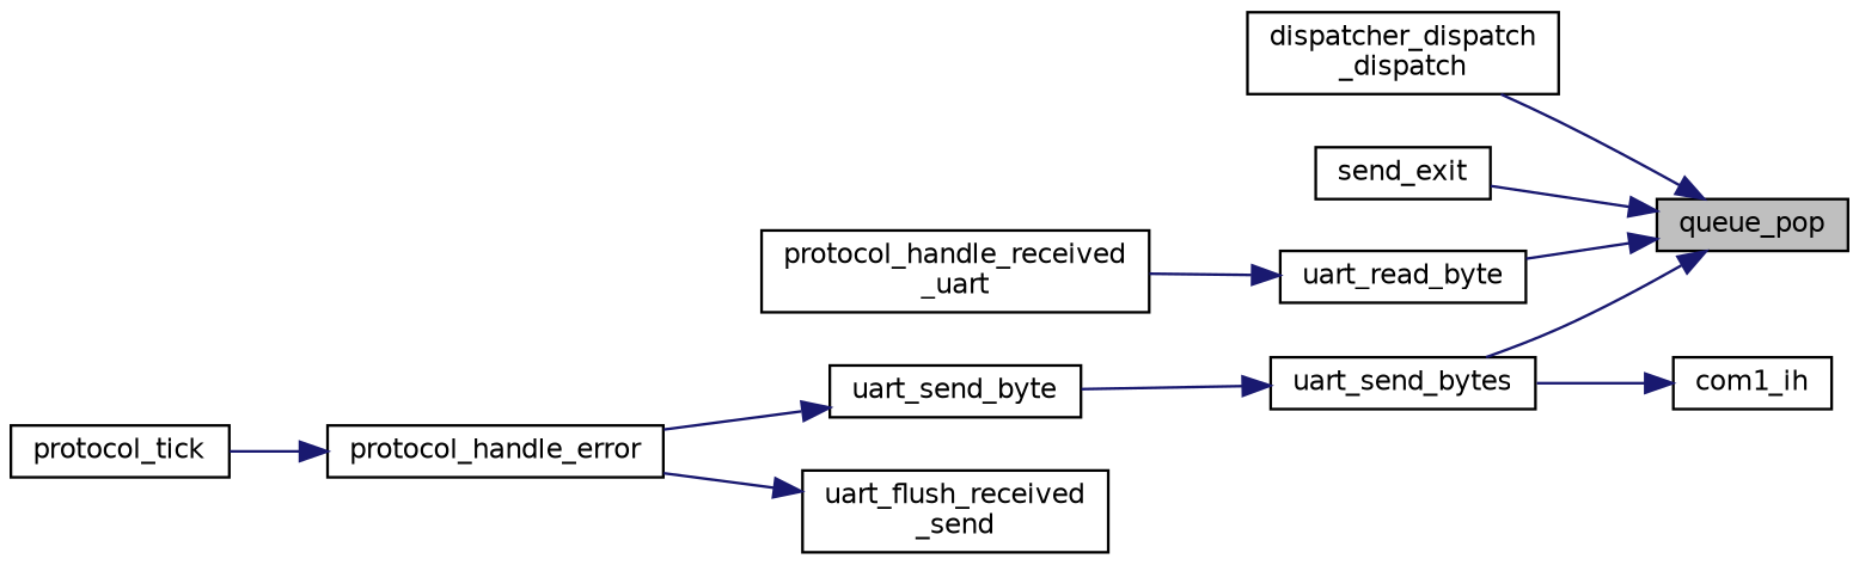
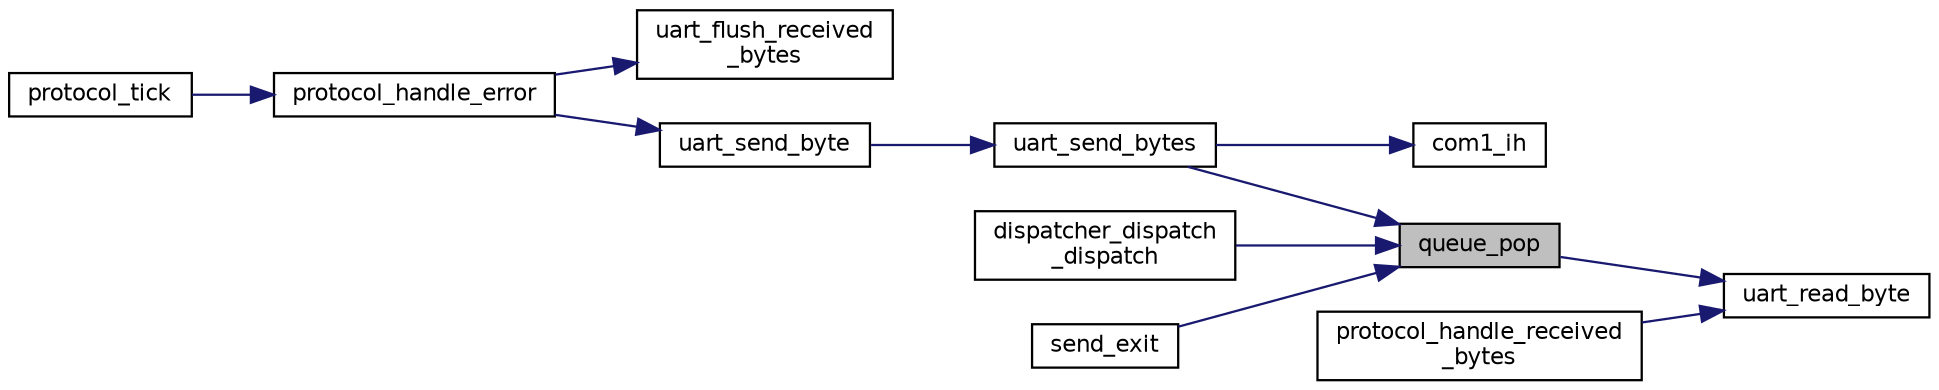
  digraph {
    rankdir=RL
    node [color=black fillcolor=white fontname=Helvetica fontsize=10 shape=record style=filled]
    edge [color=midnightblue dir=back fontname=Helvetica fontsize=10 labelfontname=Helvetica labelfontsize=10 style=solid]
    n1 [fillcolor=grey75 fontcolor=black height=0.2 label=queue_pop width=0.4]
    n2 [height=0.2 label="dispatcher_dispatch\l_dispatch" width=0.4]
    n3 [height=0.2 label=send_exit width=0.4]
    n4 [height=0.2 label=uart_read_byte width=0.4]
    n5 [height=0.2 label=uart_send_bytes width=0.4]
-   n6 [height=0.2 label="uart_flush_received\l_send" width=0.4]
+   n6 [height=0.2 label="uart_flush_received\l_bytes" width=0.4]
    n7 [height=0.2 label=protocol_handle_error width=0.4]
-   n8 [height=0.2 label="protocol_handle_received\l_uart" width=0.4]
+   n8 [height=0.2 label="protocol_handle_received\l_bytes" width=0.4]
    n9 [height=0.2 label=uart_send_byte width=0.4]
    n10 [height=0.2 label=protocol_tick width=0.4]
    n11 [height=0.2 label=com1_ih width=0.4]
    n1 -> n2
    n1 -> n3
-   n1 -> n4
+   n4 -> n1
    n1 -> n5
    n4 -> n8
    n5 -> n9
    n6 -> n7
    n7 -> n10
    n9 -> n7
    n11 -> n5
  }
